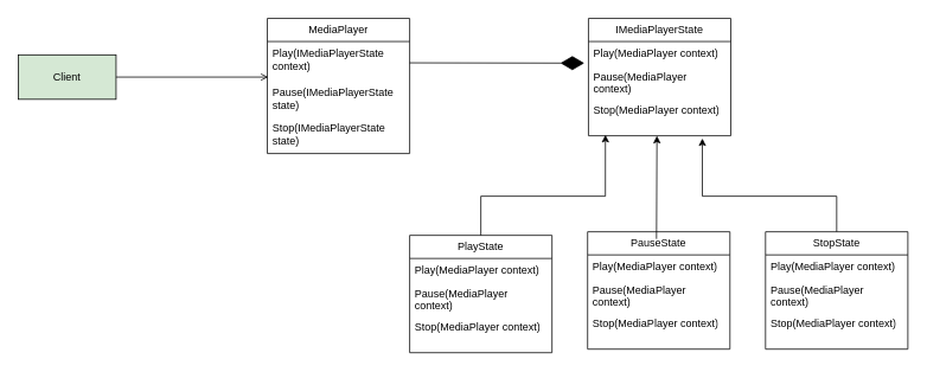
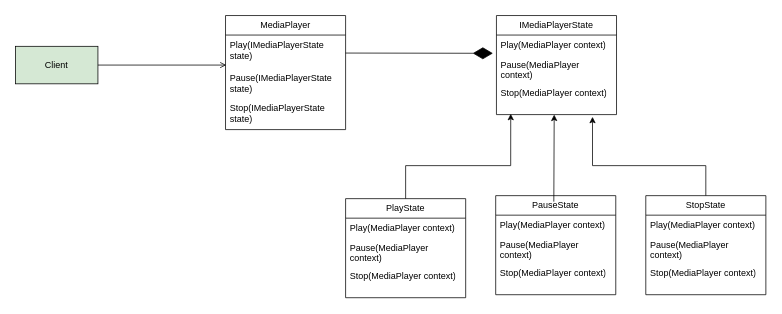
  <mxCell id="0" />
  <mxCell id="1" parent="0" />
  <mxCell id="2" value="IMediaPlayerState" style="swimlane;fontStyle=0;childLayout=stackLayout;horizontal=1;startSize=26;fillColor=none;horizontalStack=0;resizeParent=1;resizeParentMax=0;resizeLast=0;collapsible=1;marginBottom=0;whiteSpace=wrap;html=1;" vertex="1" parent="1"><mxGeometry x="661" y="20" width="160" height="132" as="geometry" /></mxCell>
  <mxCell id="3" value="Play(MediaPlayer context)" style="text;strokeColor=none;fillColor=none;align=left;verticalAlign=top;spacingLeft=4;spacingRight=4;overflow=hidden;rotatable=0;points=[[0,0.5],[1,0.5]];portConstraint=eastwest;whiteSpace=wrap;html=1;" vertex="1" parent="2"><mxGeometry y="26" width="160" height="26" as="geometry" /></mxCell>
  <mxCell id="4" value="Pause(MediaPlayer context)" style="text;strokeColor=none;fillColor=none;align=left;verticalAlign=top;spacingLeft=4;spacingRight=4;overflow=hidden;rotatable=0;points=[[0,0.5],[1,0.5]];portConstraint=eastwest;whiteSpace=wrap;html=1;" vertex="1" parent="2"><mxGeometry y="52" width="160" height="38" as="geometry" /></mxCell>
  <mxCell id="5" value="Stop(MediaPlayer context)" style="text;strokeColor=none;fillColor=none;align=left;verticalAlign=top;spacingLeft=4;spacingRight=4;overflow=hidden;rotatable=0;points=[[0,0.5],[1,0.5]];portConstraint=eastwest;whiteSpace=wrap;html=1;" vertex="1" parent="2"><mxGeometry y="90" width="160" height="42" as="geometry" /></mxCell>
  <mxCell id="6" value="PauseState" style="swimlane;fontStyle=0;childLayout=stackLayout;horizontal=1;startSize=26;fillColor=none;horizontalStack=0;resizeParent=1;resizeParentMax=0;resizeLast=0;collapsible=1;marginBottom=0;whiteSpace=wrap;html=1;" vertex="1" parent="1"><mxGeometry x="660" y="260" width="160" height="132" as="geometry" /></mxCell>
  <mxCell id="7" value="Play(MediaPlayer context)" style="text;strokeColor=none;fillColor=none;align=left;verticalAlign=top;spacingLeft=4;spacingRight=4;overflow=hidden;rotatable=0;points=[[0,0.5],[1,0.5]];portConstraint=eastwest;whiteSpace=wrap;html=1;" vertex="1" parent="6"><mxGeometry y="26" width="160" height="26" as="geometry" /></mxCell>
  <mxCell id="8" value="Pause(MediaPlayer context)" style="text;strokeColor=none;fillColor=none;align=left;verticalAlign=top;spacingLeft=4;spacingRight=4;overflow=hidden;rotatable=0;points=[[0,0.5],[1,0.5]];portConstraint=eastwest;whiteSpace=wrap;html=1;" vertex="1" parent="6"><mxGeometry y="52" width="160" height="38" as="geometry" /></mxCell>
  <mxCell id="9" value="Stop(MediaPlayer context)" style="text;strokeColor=none;fillColor=none;align=left;verticalAlign=top;spacingLeft=4;spacingRight=4;overflow=hidden;rotatable=0;points=[[0,0.5],[1,0.5]];portConstraint=eastwest;whiteSpace=wrap;html=1;" vertex="1" parent="6"><mxGeometry y="90" width="160" height="42" as="geometry" /></mxCell>
  <mxCell id="10" value="StopState" style="swimlane;fontStyle=0;childLayout=stackLayout;horizontal=1;startSize=26;fillColor=none;horizontalStack=0;resizeParent=1;resizeParentMax=0;resizeLast=0;collapsible=1;marginBottom=0;whiteSpace=wrap;html=1;" vertex="1" parent="1"><mxGeometry x="860" y="260" width="160" height="132" as="geometry" /></mxCell>
  <mxCell id="11" value="Play(MediaPlayer context)" style="text;strokeColor=none;fillColor=none;align=left;verticalAlign=top;spacingLeft=4;spacingRight=4;overflow=hidden;rotatable=0;points=[[0,0.5],[1,0.5]];portConstraint=eastwest;whiteSpace=wrap;html=1;" vertex="1" parent="10"><mxGeometry y="26" width="160" height="26" as="geometry" /></mxCell>
  <mxCell id="12" value="Pause(MediaPlayer context)" style="text;strokeColor=none;fillColor=none;align=left;verticalAlign=top;spacingLeft=4;spacingRight=4;overflow=hidden;rotatable=0;points=[[0,0.5],[1,0.5]];portConstraint=eastwest;whiteSpace=wrap;html=1;" vertex="1" parent="10"><mxGeometry y="52" width="160" height="38" as="geometry" /></mxCell>
  <mxCell id="13" value="Stop(MediaPlayer context)" style="text;strokeColor=none;fillColor=none;align=left;verticalAlign=top;spacingLeft=4;spacingRight=4;overflow=hidden;rotatable=0;points=[[0,0.5],[1,0.5]];portConstraint=eastwest;whiteSpace=wrap;html=1;" vertex="1" parent="10"><mxGeometry y="90" width="160" height="42" as="geometry" /></mxCell>
  <mxCell id="14" value="PlayState" style="swimlane;fontStyle=0;childLayout=stackLayout;horizontal=1;startSize=26;fillColor=none;horizontalStack=0;resizeParent=1;resizeParentMax=0;resizeLast=0;collapsible=1;marginBottom=0;whiteSpace=wrap;html=1;" vertex="1" parent="1"><mxGeometry x="460" y="264" width="160" height="132" as="geometry" /></mxCell>
  <mxCell id="15" value="Play(MediaPlayer context)" style="text;strokeColor=none;fillColor=none;align=left;verticalAlign=top;spacingLeft=4;spacingRight=4;overflow=hidden;rotatable=0;points=[[0,0.5],[1,0.5]];portConstraint=eastwest;whiteSpace=wrap;html=1;" vertex="1" parent="14"><mxGeometry y="26" width="160" height="26" as="geometry" /></mxCell>
  <mxCell id="16" value="Pause(MediaPlayer context)" style="text;strokeColor=none;fillColor=none;align=left;verticalAlign=top;spacingLeft=4;spacingRight=4;overflow=hidden;rotatable=0;points=[[0,0.5],[1,0.5]];portConstraint=eastwest;whiteSpace=wrap;html=1;" vertex="1" parent="14"><mxGeometry y="52" width="160" height="38" as="geometry" /></mxCell>
  <mxCell id="17" value="Stop(MediaPlayer context)" style="text;strokeColor=none;fillColor=none;align=left;verticalAlign=top;spacingLeft=4;spacingRight=4;overflow=hidden;rotatable=0;points=[[0,0.5],[1,0.5]];portConstraint=eastwest;whiteSpace=wrap;html=1;" vertex="1" parent="14"><mxGeometry y="90" width="160" height="42" as="geometry" /></mxCell>
  <mxCell id="18" style="edgeStyle=orthogonalEdgeStyle;rounded=0;orthogonalLoop=1;jettySize=auto;html=1;entryX=0.119;entryY=0.976;entryDx=0;entryDy=0;entryPerimeter=0;" edge="1" parent="1" source="14" target="5"><mxGeometry relative="1" as="geometry"><Array as="points"><mxPoint x="540" y="220" /><mxPoint x="680" y="220" /></Array></mxGeometry></mxCell>
  <mxCell id="19" style="edgeStyle=orthogonalEdgeStyle;rounded=0;orthogonalLoop=1;jettySize=auto;html=1;entryX=0.481;entryY=1;entryDx=0;entryDy=0;entryPerimeter=0;" edge="1" parent="1" target="5"><mxGeometry relative="1" as="geometry"><mxPoint x="737.46" y="268" as="sourcePoint" /><mxPoint x="744.54" y="160" as="targetPoint" /><Array as="points" /></mxGeometry></mxCell>
  <mxCell id="20" style="edgeStyle=orthogonalEdgeStyle;rounded=0;orthogonalLoop=1;jettySize=auto;html=1;entryX=0.8;entryY=1.071;entryDx=0;entryDy=0;entryPerimeter=0;" edge="1" parent="1" source="10" target="5"><mxGeometry relative="1" as="geometry"><Array as="points"><mxPoint x="940" y="220" /><mxPoint x="789" y="220" /></Array></mxGeometry></mxCell>
  <mxCell id="21" value="MediaPlayer" style="swimlane;fontStyle=0;childLayout=stackLayout;horizontal=1;startSize=26;fillColor=none;horizontalStack=0;resizeParent=1;resizeParentMax=0;resizeLast=0;collapsible=1;marginBottom=0;whiteSpace=wrap;html=1;" vertex="1" parent="1"><mxGeometry x="300" y="20" width="160" height="152" as="geometry" /></mxCell>
- <mxCell id="22" value="Play(IMediaPlayerState context)" style="text;strokeColor=none;fillColor=none;align=left;verticalAlign=top;spacingLeft=4;spacingRight=4;overflow=hidden;rotatable=0;points=[[0,0.5],[1,0.5]];portConstraint=eastwest;whiteSpace=wrap;html=1;" vertex="1" parent="21"><mxGeometry y="26" width="160" height="44" as="geometry" /></mxCell>
+ <mxCell id="22" value="Play(IMediaPlayerState state)" style="text;strokeColor=none;fillColor=none;align=left;verticalAlign=top;spacingLeft=4;spacingRight=4;overflow=hidden;rotatable=0;points=[[0,0.5],[1,0.5]];portConstraint=eastwest;whiteSpace=wrap;html=1;" vertex="1" parent="21"><mxGeometry y="26" width="160" height="44" as="geometry" /></mxCell>
  <mxCell id="23" value="Pause(IMediaPlayerState state)" style="text;strokeColor=none;fillColor=none;align=left;verticalAlign=top;spacingLeft=4;spacingRight=4;overflow=hidden;rotatable=0;points=[[0,0.5],[1,0.5]];portConstraint=eastwest;whiteSpace=wrap;html=1;" vertex="1" parent="21"><mxGeometry y="70" width="160" height="40" as="geometry" /></mxCell>
  <mxCell id="24" value="Stop(IMediaPlayerState state)" style="text;strokeColor=none;fillColor=none;align=left;verticalAlign=top;spacingLeft=4;spacingRight=4;overflow=hidden;rotatable=0;points=[[0,0.5],[1,0.5]];portConstraint=eastwest;whiteSpace=wrap;html=1;" vertex="1" parent="21"><mxGeometry y="110" width="160" height="42" as="geometry" /></mxCell>
  <mxCell id="25" value="Client" style="html=1;whiteSpace=wrap;fillColor=#d5e8d4;" vertex="1" parent="1"><mxGeometry x="20" y="61" width="110" height="50" as="geometry" /></mxCell>
  <mxCell id="26" style="edgeStyle=orthogonalEdgeStyle;rounded=0;orthogonalLoop=1;jettySize=auto;html=1;entryX=0.006;entryY=0.909;entryDx=0;entryDy=0;entryPerimeter=0;endArrow=open;" edge="1" parent="1" source="25" target="22"><mxGeometry relative="1" as="geometry" /></mxCell>
  <mxCell id="27" value="" style="endArrow=diamondThin;endFill=1;endSize=24;html=1;rounded=0;entryX=-0.029;entryY=0.936;entryDx=0;entryDy=0;entryPerimeter=0;" edge="1" parent="1" target="3"><mxGeometry width="160" relative="1" as="geometry"><mxPoint x="460" y="70" as="sourcePoint" /><mxPoint x="590" y="70.002" as="targetPoint" /></mxGeometry></mxCell>
